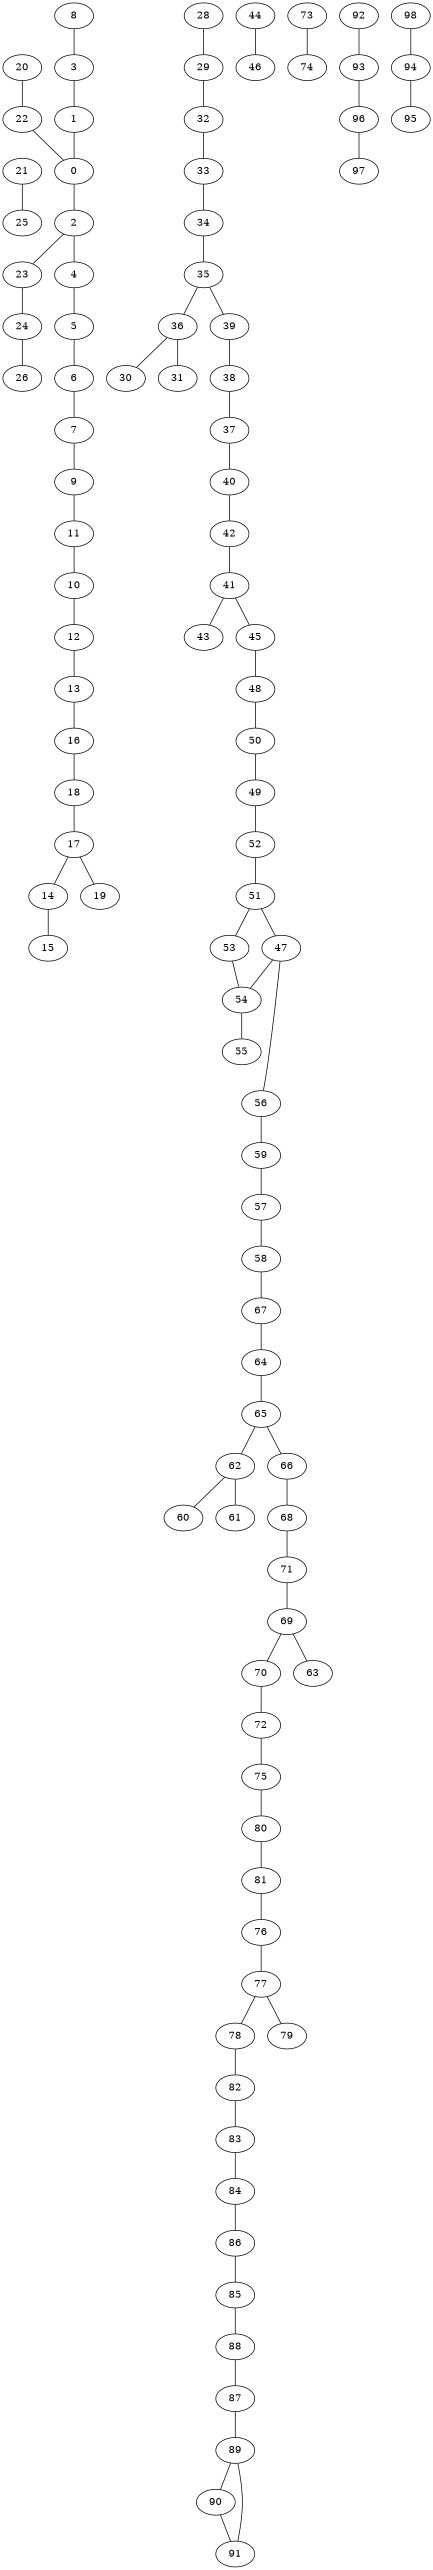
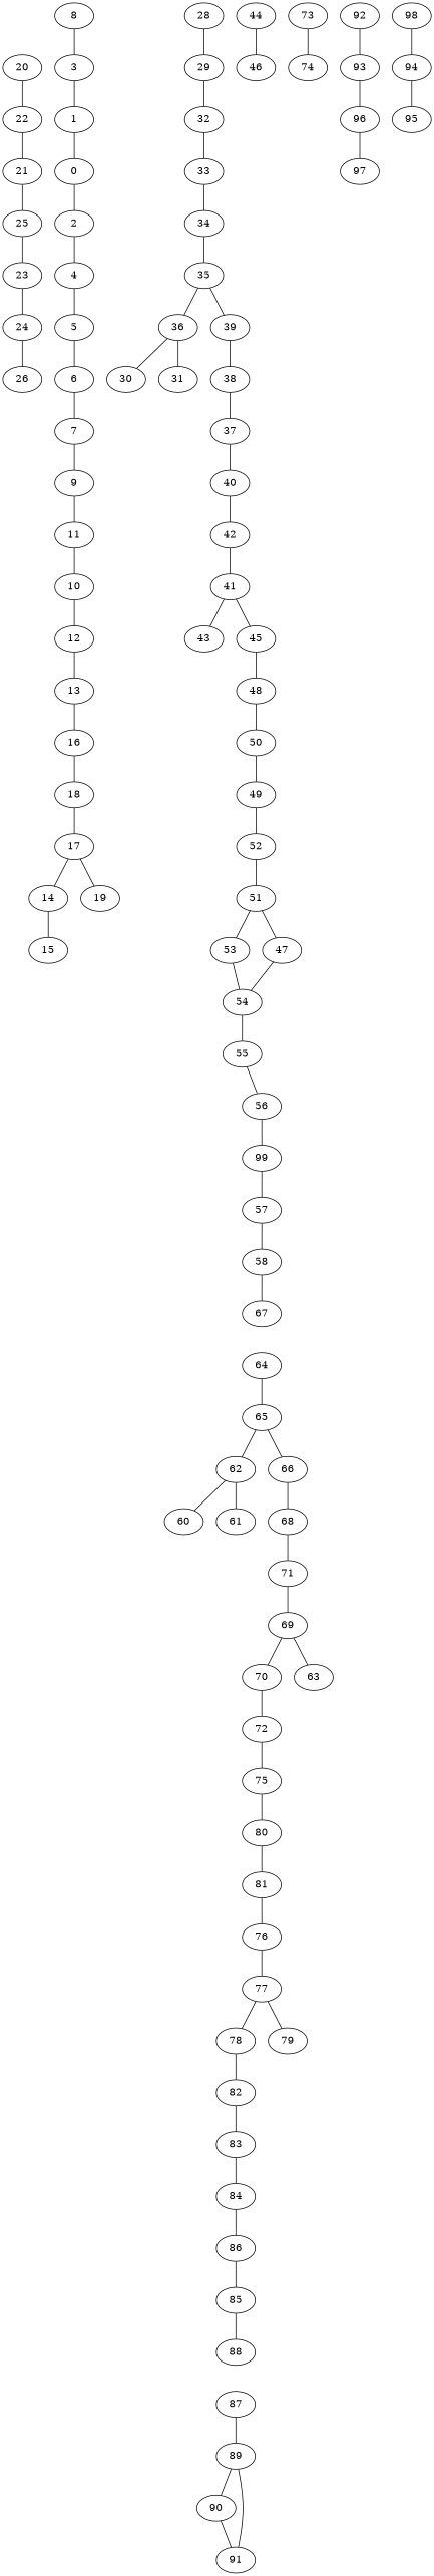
  graph {
    0
    2
    4
    5
    1
    6
    3
    7
    9
    11
    10
    8
    12
    13
    16
    18
    17
    14
    15
    19
    20
    22
    21
    25
    23
    24
    26
    28
    29
    32
    33
    34
    35
    36
    39
    30
    31
    38
    37
    40
    42
    41
    43
    45
    48
    50
    44
    46
    49
    47
    54
    52
    51
    53
    55
    56
-   59
+   59 [label=99]
    57
    58
    67
    64
    65
    62
    60
    61
    66
    68
    71
    69
    70
    63
    72
    75
    73
    74
    80
    81
    76
    77
    78
    79
    82
    83
    84
    86
    85
    88
    87
    89
    90
    91
    92
    93
    96
    97
    94
    95
    98
    0 -- 2
    2 -- 4
    4 -- 5
    5 -- 6
    1 -- 0
    6 -- 7
    3 -- 1
    7 -- 9
    9 -- 11
    11 -- 10
    10 -- 12
    8 -- 3
    12 -- 13
    13 -- 16
    16 -- 18
    18 -- 17
    17 -- 14
    17 -- 19
    14 -- 15
    20 -- 22
-   22 -- 0
+   22 -- 21
    21 -- 25
-   2 -- 23
+   25 -- 23
    23 -- 24
    24 -- 26
    28 -- 29
    29 -- 32
    32 -- 33
    33 -- 34
    34 -- 35
    35 -- 36
    35 -- 39
    36 -- 30
    36 -- 31
    39 -- 38
    38 -- 37
    37 -- 40
    40 -- 42
    42 -- 41
    41 -- 43
    41 -- 45
    45 -- 48
    48 -- 50
    50 -- 49
    44 -- 46
    49 -- 52
    47 -- 54
    54 -- 55
    52 -- 51
    51 -- 47
    51 -- 53
    53 -- 54
-   47 -- 56
+   55 -- 56
    56 -- 59
    59 -- 57
    57 -- 58
    58 -- 67
-   67 -- 64
    64 -- 65
    65 -- 62
    65 -- 66
    62 -- 60
    62 -- 61
    66 -- 68
    68 -- 71
    71 -- 69
    69 -- 70
    69 -- 63
    70 -- 72
    72 -- 75
    75 -- 80
    73 -- 74
    80 -- 81
    81 -- 76
    76 -- 77
    77 -- 78
    77 -- 79
    78 -- 82
    82 -- 83
    83 -- 84
    84 -- 86
    86 -- 85
    85 -- 88
-   88 -- 87
    87 -- 89
    89 -- 90
    90 -- 91
    91 -- 89
    92 -- 93
    93 -- 96
    96 -- 97
    94 -- 95
    98 -- 94
  }
